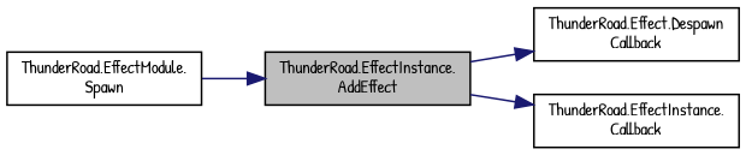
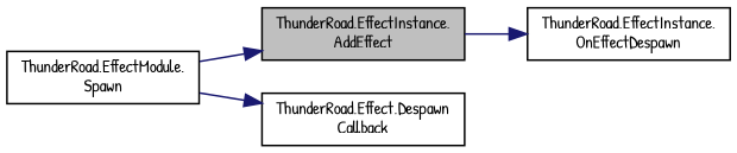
  digraph {
    fontname="Patrick Hand"
    rankdir=LR
    node [color=black fillcolor=white fontname="Patrick Hand" fontsize=10 shape=record style=filled]
    edge [color=midnightblue fontname="Patrick Hand" fontsize=10 labelfontname=Helvetica labelfontsize=10 style=solid]
    n1 [fillcolor=grey75 fontcolor=black height=0.2 label="ThunderRoad.EffectInstance.\lAddEffect" width=0.4]
    n2 [height=0.2 label="ThunderRoad.Effect.Despawn\lCallback" width=0.4]
-   n3 [height=0.2 label="ThunderRoad.EffectInstance.\lCallback" width=0.4]
+   n3 [height=0.2 label="ThunderRoad.EffectInstance.\lOnEffectDespawn" width=0.4]
    n4 [height=0.2 label="ThunderRoad.EffectModule.\lSpawn" width=0.4]
-   n1 -> n2
+   n4 -> n2
    n1 -> n3
    n4 -> n1
  }
